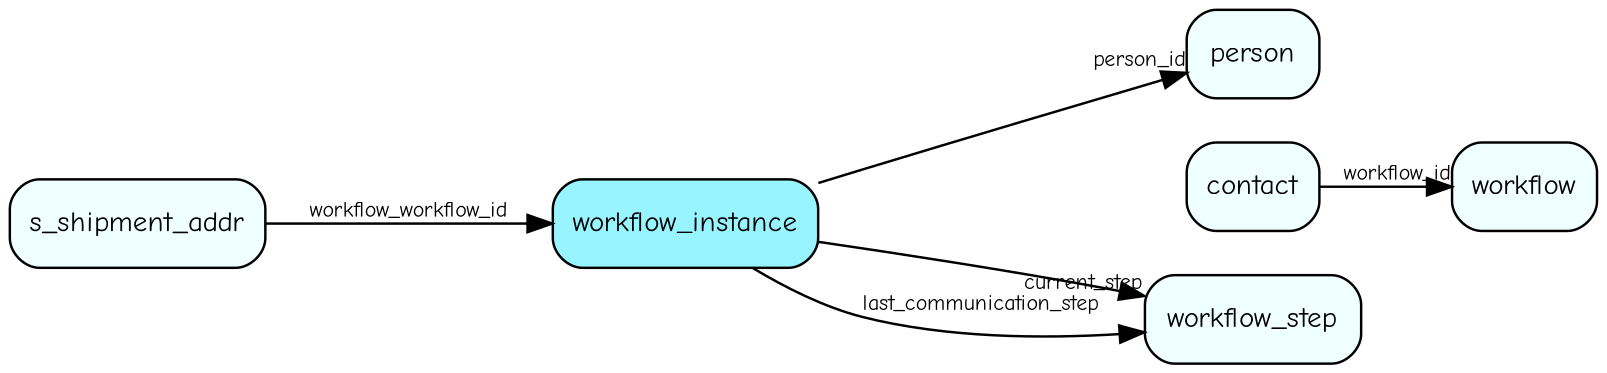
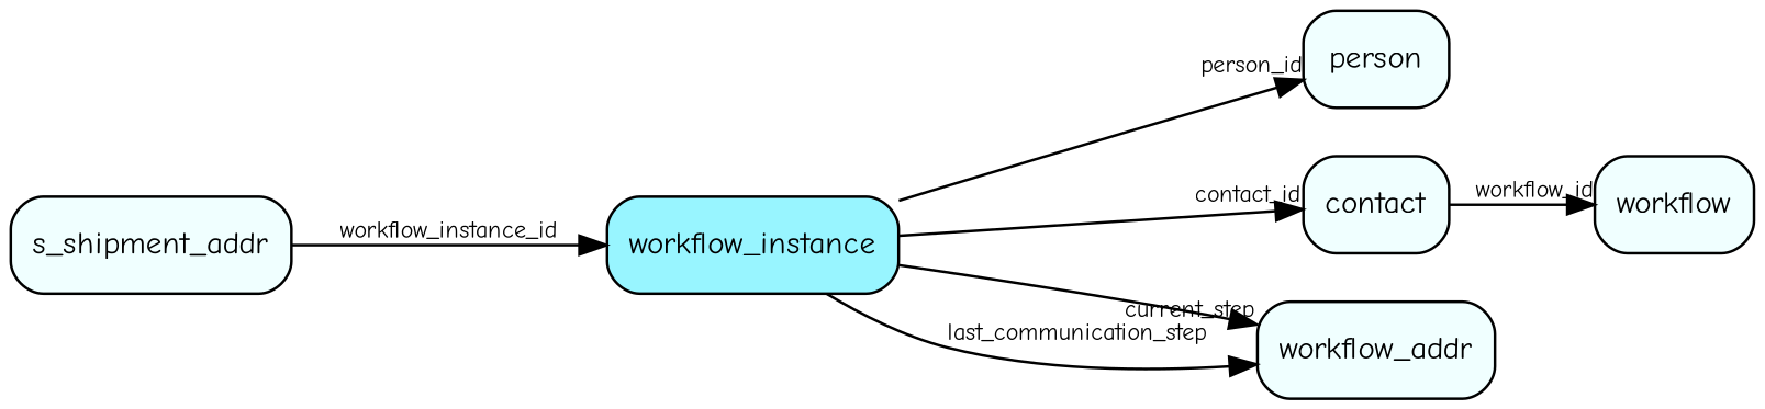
  digraph {
    fontname="Comic Neue"
    rankdir=LR
    node [fillcolor=azure1 fontname="Comic Neue" fontsize=12 shape=box style="rounded, filled"]
    edge [fontname="Comic Neue" fontsize=9]
    workflow_instance [fillcolor=cadetblue1]
    person
    contact
-   workflow_step
+   workflow_step [label=workflow_addr]
    workflow
    s_shipment_addr
    workflow_instance -> person [headlabel=person_id]
+   workflow_instance -> contact [headlabel=contact_id]
    workflow_instance -> workflow_step [headlabel=current_step]
    workflow_instance -> workflow_step [label=last_communication_step]
    contact -> workflow [headlabel=workflow_id]
-   s_shipment_addr -> workflow_instance [label=workflow_workflow_id]
+   s_shipment_addr -> workflow_instance [label=workflow_instance_id]
  }
